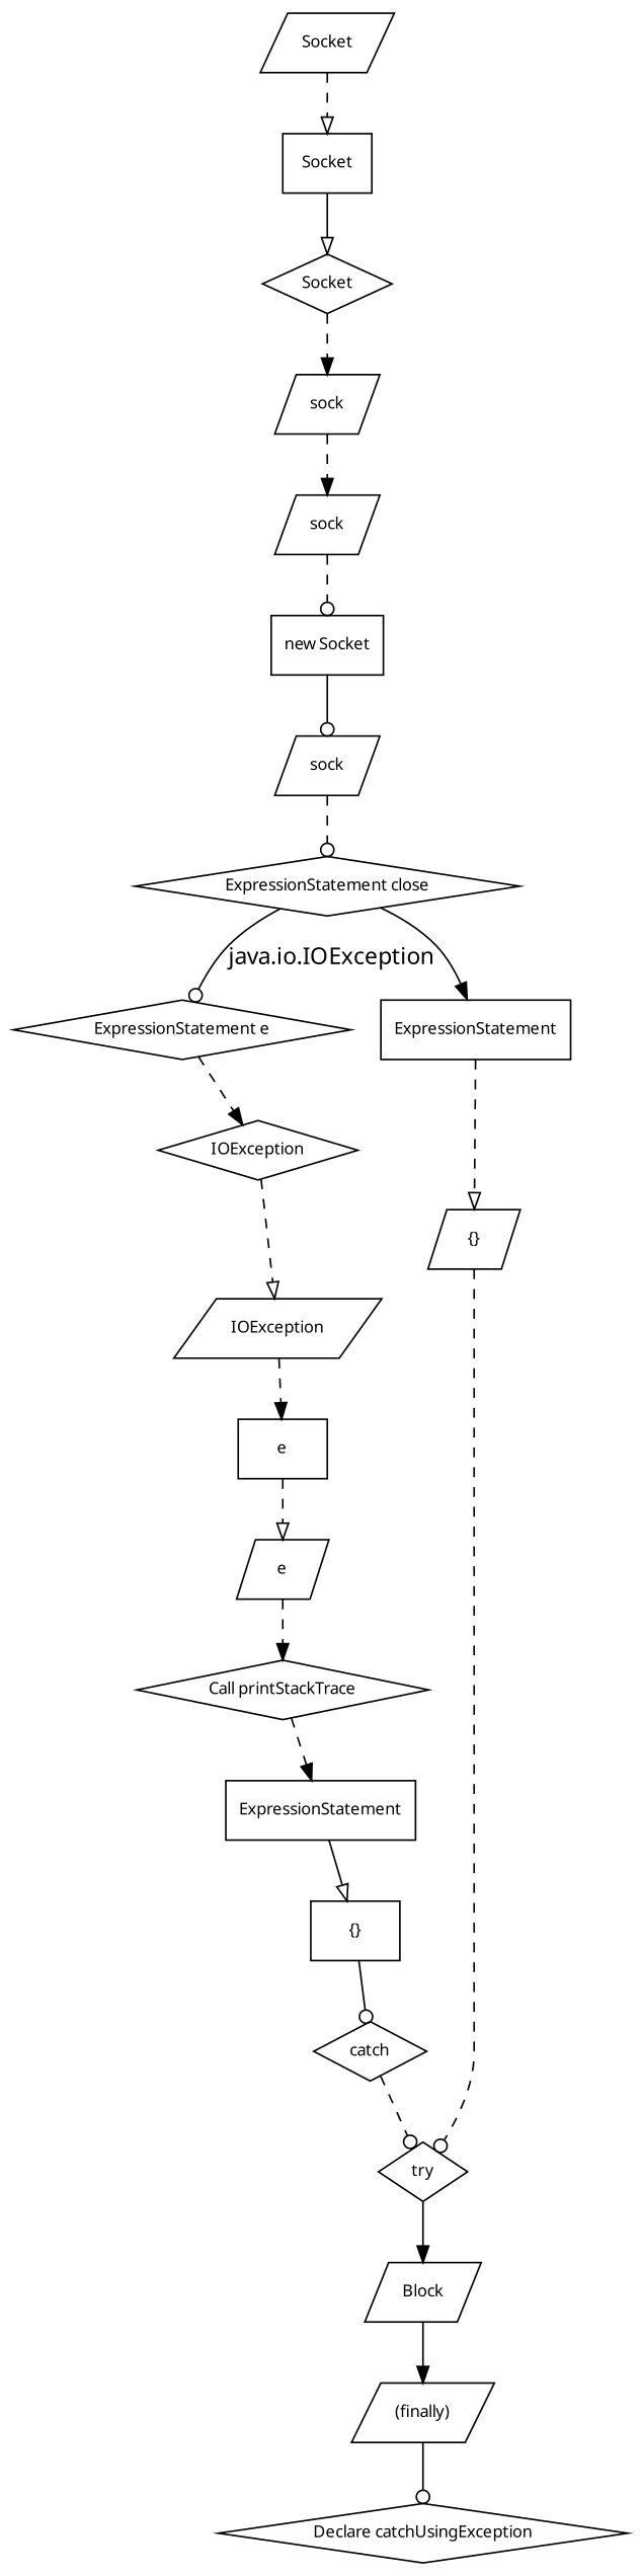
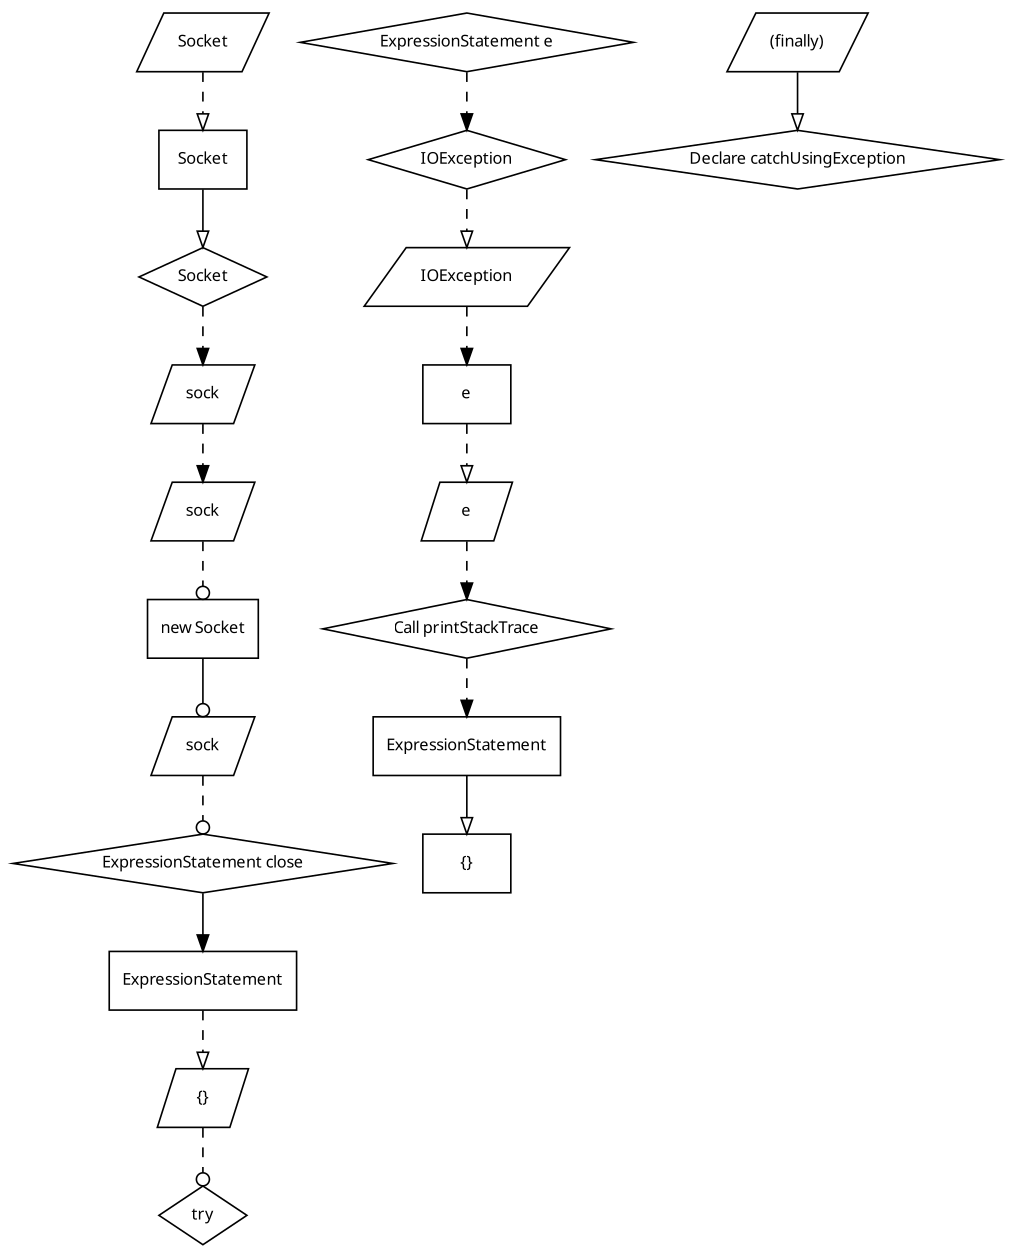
  digraph {
    fontname="Noto Sans"
    node [fontname="Noto Sans" fontsize=10 shape=parallelogram]
    edge [arrowhead=normal fontname="Noto Sans" style=dashed]
    n1 [label="new Socket" shape=box]
    n2 [label=sock]
    n3 [label="ExpressionStatement close" shape=diamond]
    n4 [label=sock]
    n5 [label=sock]
    n6 [label=Socket shape=box]
    n7 [label=Socket shape=diamond]
    n8 [label=Socket]
    n9 [label="{}"]
    n10 [label=try shape=diamond]
-   n11 [label=Block]
    n12 [label=e]
    n13 [label="Call printStackTrace" shape=diamond]
    n14 [label=ExpressionStatement shape=box]
    n15 [label="{}" shape=box]
-   n16 [label=catch shape=diamond]
    n17 [label=e shape=box]
    n18 [label=IOException shape=diamond]
    n19 [label=IOException]
    n20 [label="(finally)"]
    n21 [label="Declare catchUsingException" shape=diamond]
    n22 [label="ExpressionStatement e" shape=diamond]
    n23 [label=ExpressionStatement shape=box]
    n1 -> n2 [arrowhead=odot style=solid]
    n2 -> n3 [arrowhead=odot]
-   n3 -> n22 [arrowhead=odot label="java.io.IOException" style=solid]
    n3 -> n23 [style=solid]
    n4 -> n1 [arrowhead=odot]
    n5 -> n4
    n6 -> n7 [arrowhead=onormal style=solid]
    n7 -> n5
    n8 -> n6 [arrowhead=onormal]
    n9 -> n10 [arrowhead=odot]
-   n10 -> n11 [style=solid]
-   n11 -> n20 [style=solid]
    n12 -> n13
    n13 -> n14
    n14 -> n15 [arrowhead=onormal style=solid]
-   n15 -> n16 [arrowhead=odot style=solid]
-   n16 -> n10 [arrowhead=odot]
    n17 -> n12 [arrowhead=onormal]
    n18 -> n19 [arrowhead=onormal]
    n19 -> n17
-   n20 -> n21 [arrowhead=odot style=solid]
+   n20 -> n21 [arrowhead=onormal style=solid]
    n22 -> n18
    n23 -> n9 [arrowhead=onormal]
  }
